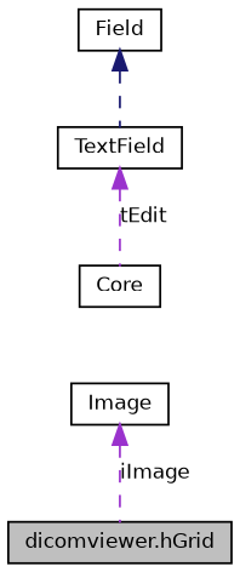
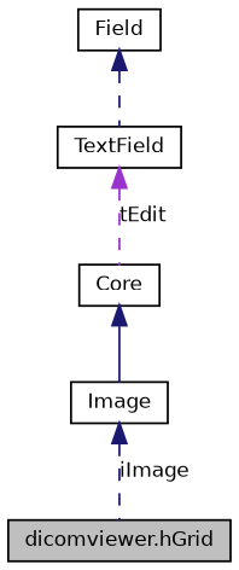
  digraph {
    fontname="DejaVu Sans"
    node [color=black fontname="DejaVu Sans" fontsize=10 shape=record]
    edge [color=darkorchid3 dir=back fontname="DejaVu Sans" fontsize=10 labelfontname="FreeSans.ttf" labelfontsize=10 style=dashed]
    n1 [fillcolor=grey75 fontcolor=black height=0.2 label="dicomviewer.hGrid" style=filled width=0.4]
    n2 [height=0.2 label=TextField width=0.4]
    n3 [height=0.2 label=Core width=0.4]
    n4 [height=0.2 label=Field width=0.4]
    n5 [height=0.2 label=Image width=0.4]
    n2 -> n3 [label=tEdit]
+   n3 -> n5 [color=midnightblue style=solid]
    n4 -> n2 [color=midnightblue]
-   n5 -> n1 [label=iImage]
+   n5 -> n1 [color=midnightblue label=iImage]
  }
